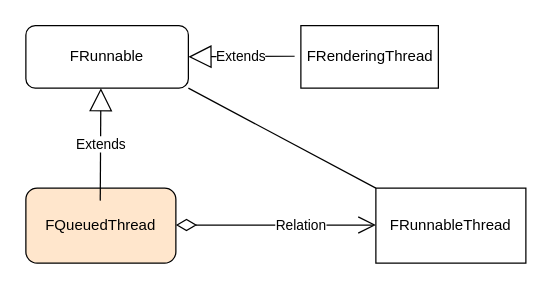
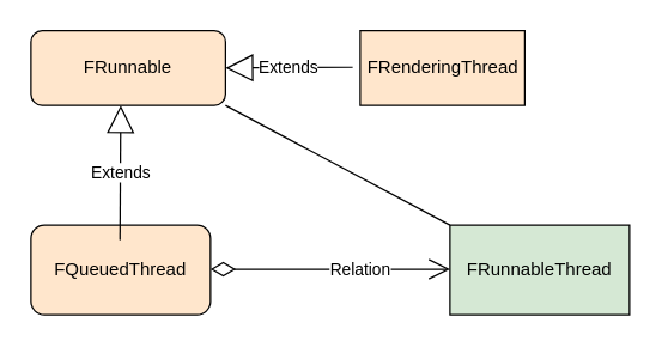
  <mxCell id="0" />
  <mxCell id="1" parent="0" />
- <mxCell id="2" value="FRunnable" style="rounded=1;whiteSpace=wrap;html=1;hachureGap=4;pointerEvents=0;" vertex="1" parent="1"><mxGeometry x="20" y="20" width="130" height="50" as="geometry" /></mxCell>
+ <mxCell id="2" value="FRunnable" style="rounded=1;whiteSpace=wrap;html=1;hachureGap=4;pointerEvents=0;fillColor=#ffe6cc;" vertex="1" parent="1"><mxGeometry x="20" y="20" width="130" height="50" as="geometry" /></mxCell>
  <mxCell id="3" value="FQueuedThread" style="whiteSpace=wrap;html=1;rounded=1;hachureGap=4;fillColor=#ffe6cc;" vertex="1" parent="1"><mxGeometry x="20" y="150" width="120" height="60" as="geometry" /></mxCell>
- <mxCell id="4" value="FRunnableThread" style="rounded=0;whiteSpace=wrap;html=1;hachureGap=4;pointerEvents=0;" vertex="1" parent="1"><mxGeometry x="300" y="150" width="120" height="60" as="geometry" /></mxCell>
+ <mxCell id="4" value="FRunnableThread" style="rounded=0;whiteSpace=wrap;html=1;hachureGap=4;pointerEvents=0;fillColor=#d5e8d4;" vertex="1" parent="1"><mxGeometry x="300" y="150" width="120" height="60" as="geometry" /></mxCell>
  <mxCell id="5" value="Relation" style="endArrow=open;html=1;endSize=12;startArrow=diamondThin;startSize=14;startFill=0;edgeStyle=orthogonalEdgeStyle;sourcePerimeterSpacing=8;targetPerimeterSpacing=8;" edge="1" parent="1"><mxGeometry x="0.25" relative="1" as="geometry"><mxPoint x="140" y="179.5" as="sourcePoint" /><mxPoint x="300" y="179.5" as="targetPoint" /><mxPoint as="offset" /></mxGeometry></mxCell>
  <mxCell id="6" value="Extends" style="endArrow=block;endSize=16;endFill=0;html=1;sourcePerimeterSpacing=8;targetPerimeterSpacing=8;" edge="1" parent="1"><mxGeometry width="160" relative="1" as="geometry"><mxPoint x="79.5" y="160" as="sourcePoint" /><mxPoint x="80" y="70" as="targetPoint" /></mxGeometry></mxCell>
  <mxCell id="7" value="Extends" style="endArrow=block;endSize=16;endFill=0;html=1;sourcePerimeterSpacing=8;targetPerimeterSpacing=8;entryX=1;entryY=0.5;entryDx=0;entryDy=0;" edge="1" parent="1" target="2"><mxGeometry width="160" relative="1" as="geometry"><mxPoint x="235" y="44.5" as="sourcePoint" /><mxPoint x="395" y="44.5" as="targetPoint" /></mxGeometry></mxCell>
- <mxCell id="8" value="FRenderingThread" style="html=1;hachureGap=4;pointerEvents=0;" vertex="1" parent="1"><mxGeometry x="240" y="20" width="110" height="50" as="geometry" /></mxCell>
+ <mxCell id="8" value="FRenderingThread" style="html=1;hachureGap=4;pointerEvents=0;fillColor=#ffe6cc;" vertex="1" parent="1"><mxGeometry x="240" y="20" width="110" height="50" as="geometry" /></mxCell>
  <mxCell id="9" value="" style="endArrow=none;html=1;startSize=14;endSize=14;sourcePerimeterSpacing=8;targetPerimeterSpacing=8;exitX=0;exitY=0;exitDx=0;exitDy=0;" edge="1" parent="1" source="4"><mxGeometry width="50" height="50" relative="1" as="geometry"><mxPoint x="220" y="140" as="sourcePoint" /><mxPoint x="150" y="70" as="targetPoint" /></mxGeometry></mxCell>
